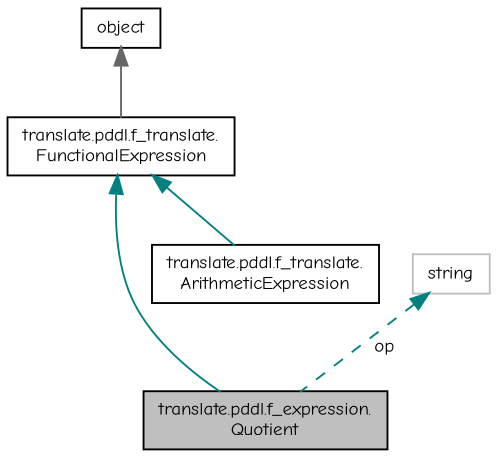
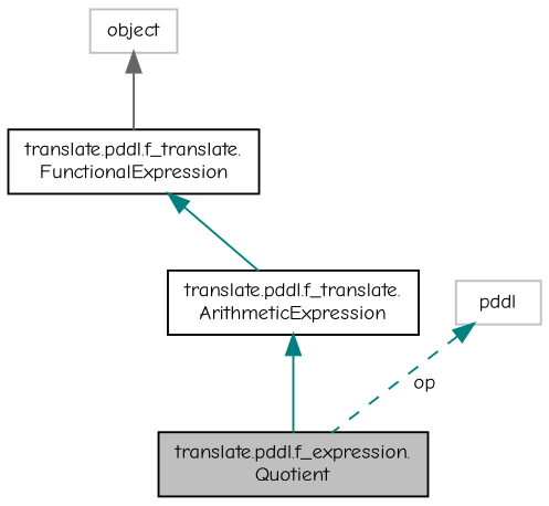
  digraph {
    fontname="Comic Neue"
    node [color=black fillcolor=white fontname="Comic Neue" fontsize=10 shape=record style=filled]
    edge [color=teal dir=back fontname="Comic Neue" fontsize=10 labelfontname=Helvetica labelfontsize=10 style=solid]
    n1 [fillcolor=grey75 fontcolor=black height=0.2 label="translate.pddl.f_expression.\lQuotient" width=0.4]
    n2 [height=0.2 label="translate.pddl.f_translate.\lArithmeticExpression" width=0.4]
    n3 [height=0.2 label="translate.pddl.f_translate.\lFunctionalExpression" width=0.4]
-   n4 [height=0.2 label=object width=0.4]
-   n5 [color=grey75 height=0.2 label=string width=0.4]
-   n3 -> n1
+   n4 [color=grey75 height=0.2 label=object width=0.4]
+   n5 [color=grey75 height=0.2 label=pddl width=0.4]
+   n2 -> n1
    n3 -> n2
    n4 -> n3 [color=gray40]
    n5 -> n1 [label=" op" style=dashed]
  }
